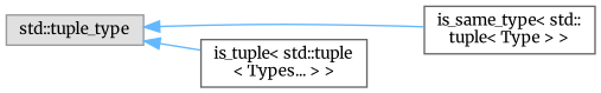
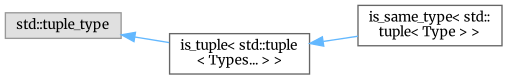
  digraph {
    fontname=Merriweather
    rankdir=LR
    node [color=grey40 fillcolor=white fontname=Merriweather fontsize=10 shape=box style=filled]
    edge [color=steelblue1 dir=back fontname=Merriweather fontsize=10 labelfontname=Helvetica labelfontsize=10 style=solid]
    n1 [color=grey60 fillcolor="#E0E0E0" height=0.2 label="std::tuple_type" width=0.4]
    n2 [height=0.2 label="is_same_type\< std::\ltuple\< Type \> \>" width=0.4]
    n3 [height=0.2 label="is_tuple\< std::tuple\l\< Types... \> \>" width=0.4]
-   n1 -> n2
+   n3 -> n2
    n1 -> n3
  }
